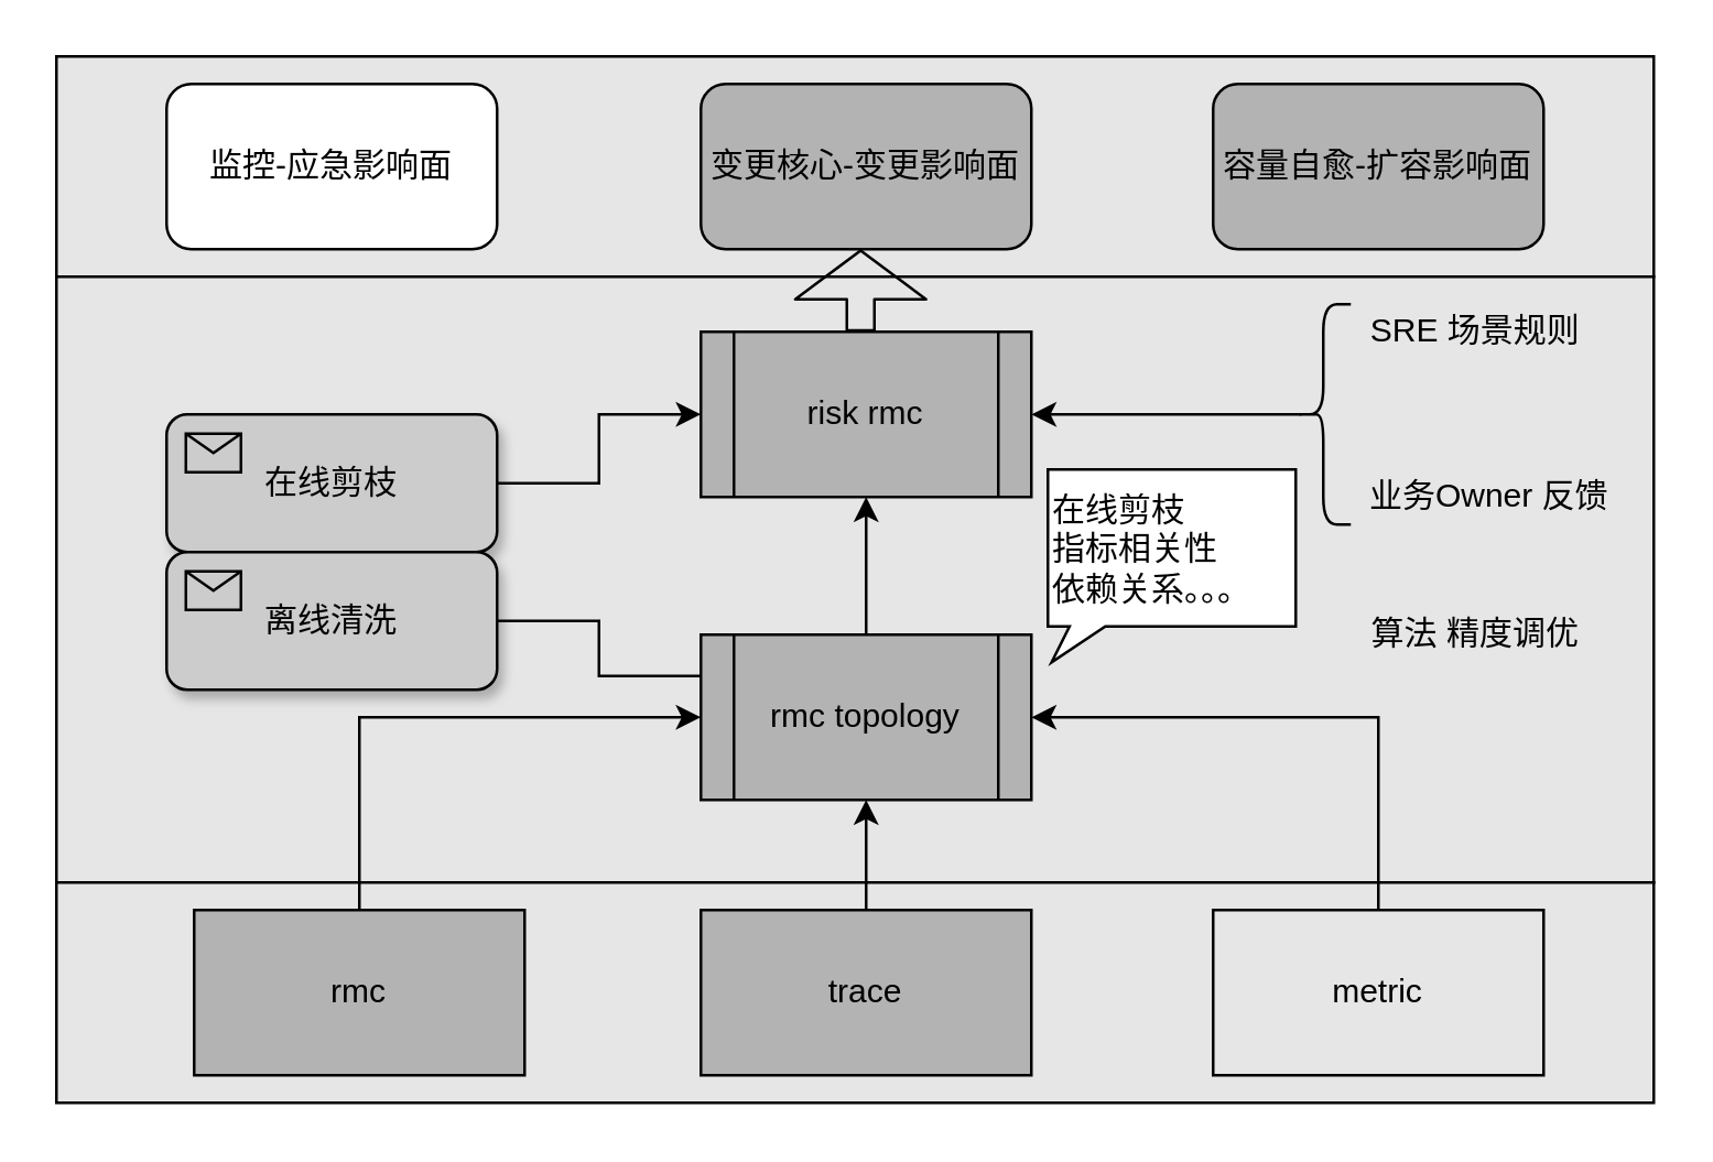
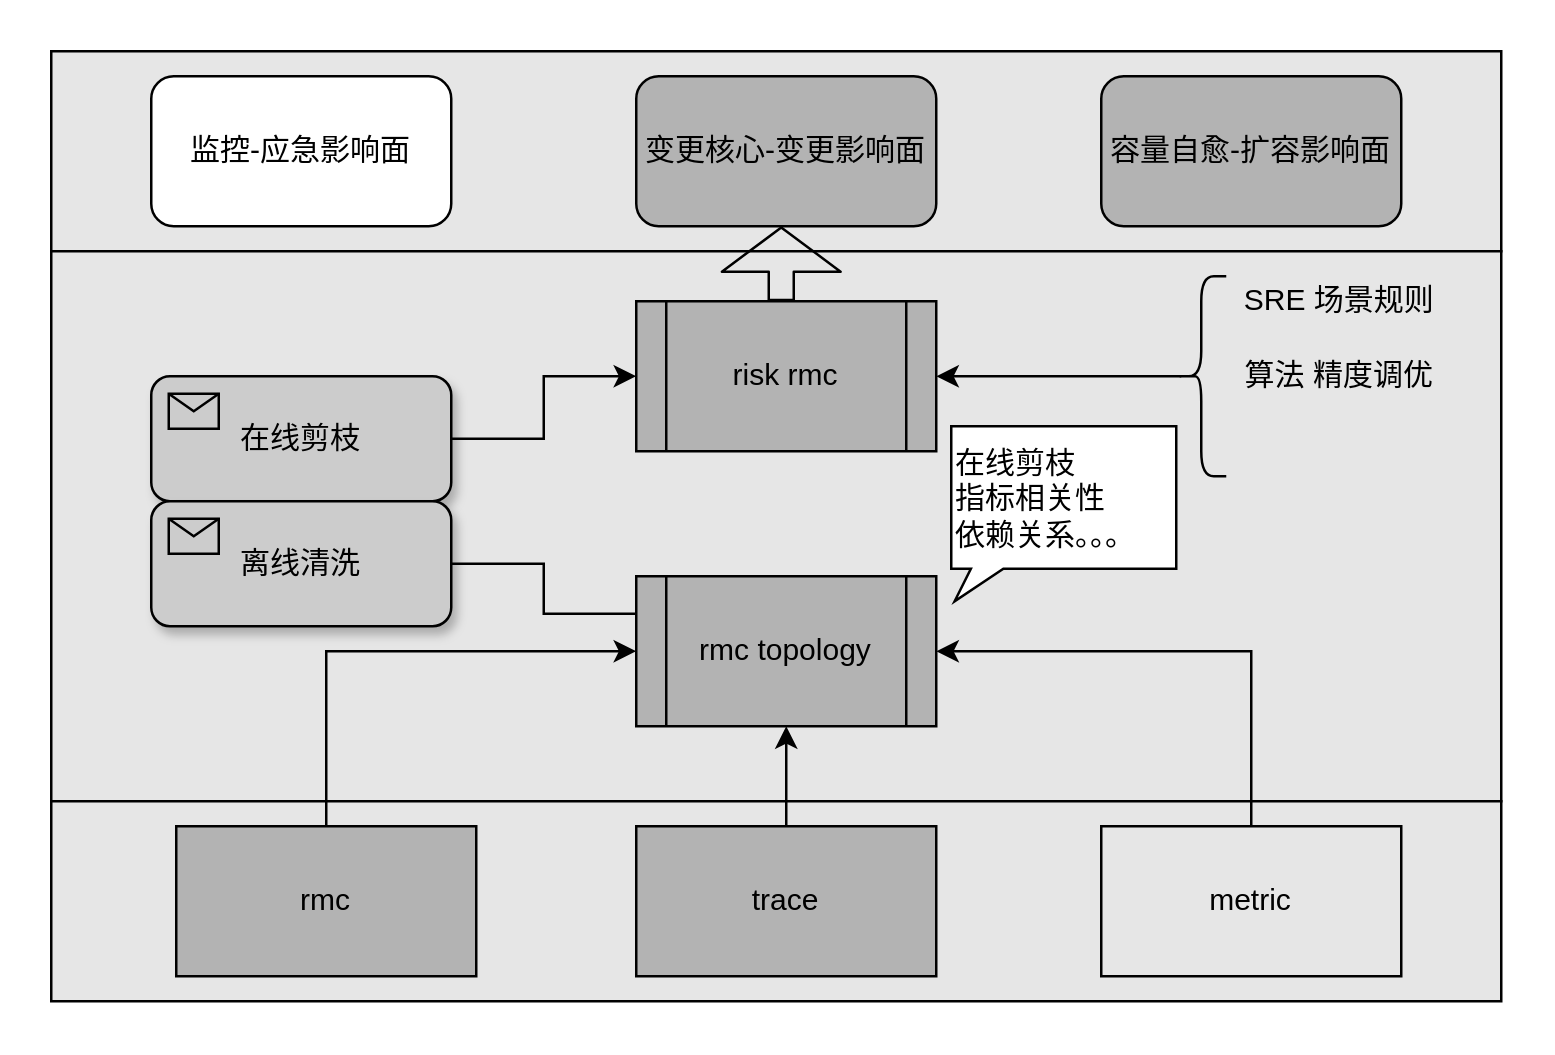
  <mxCell id="0" />
  <mxCell id="1" parent="0" />
  <mxCell id="2" value="" style="rounded=0;whiteSpace=wrap;html=1;fillColor=#E6E6E6;" vertex="1" parent="1"><mxGeometry x="20" y="20" width="580" height="80" as="geometry" /></mxCell>
  <mxCell id="3" value="" style="rounded=0;whiteSpace=wrap;html=1;fillColor=#E6E6E6;" vertex="1" parent="1"><mxGeometry x="20" y="100" width="580" height="220" as="geometry" /></mxCell>
  <mxCell id="4" value="" style="rounded=0;whiteSpace=wrap;html=1;fillColor=#E6E6E6;" vertex="1" parent="1"><mxGeometry x="20" y="320" width="580" height="80" as="geometry" /></mxCell>
  <mxCell id="5" value="risk rmc" style="shape=process;whiteSpace=wrap;html=1;backgroundOutline=1;fillColor=#B3B3B3;" vertex="1" parent="1"><mxGeometry x="254" y="120" width="120" height="60" as="geometry" /></mxCell>
- <mxCell id="6" style="edgeStyle=orthogonalEdgeStyle;rounded=0;orthogonalLoop=1;jettySize=auto;html=1;exitX=0.5;exitY=0;exitDx=0;exitDy=0;fillColor=#B3B3B3;" edge="1" parent="1" source="8" target="5"><mxGeometry relative="1" as="geometry" /></mxCell>
  <mxCell id="7" style="edgeStyle=orthogonalEdgeStyle;rounded=0;orthogonalLoop=1;jettySize=auto;html=1;exitX=0;exitY=0.25;exitDx=0;exitDy=0;entryX=1;entryY=0.5;entryDx=0;entryDy=0;fillColor=#B3B3B3;endArrow=none;" edge="1" parent="1" source="8" target="28"><mxGeometry relative="1" as="geometry" /></mxCell>
  <mxCell id="8" value="rmc topology" style="shape=process;whiteSpace=wrap;html=1;backgroundOutline=1;fillColor=#B3B3B3;" vertex="1" parent="1"><mxGeometry x="254" y="230" width="120" height="60" as="geometry" /></mxCell>
  <mxCell id="9" style="edgeStyle=orthogonalEdgeStyle;rounded=0;orthogonalLoop=1;jettySize=auto;html=1;exitX=0.5;exitY=0;exitDx=0;exitDy=0;entryX=0;entryY=0.5;entryDx=0;entryDy=0;" edge="1" parent="1" source="10" target="8"><mxGeometry relative="1" as="geometry" /></mxCell>
  <mxCell id="10" value="rmc" style="rounded=0;whiteSpace=wrap;html=1;fillColor=#B3B3B3;" vertex="1" parent="1"><mxGeometry x="70" y="330" width="120" height="60" as="geometry" /></mxCell>
  <mxCell id="11" style="edgeStyle=orthogonalEdgeStyle;rounded=0;orthogonalLoop=1;jettySize=auto;html=1;exitX=0.5;exitY=0;exitDx=0;exitDy=0;" edge="1" parent="1" source="12" target="8"><mxGeometry relative="1" as="geometry" /></mxCell>
  <mxCell id="12" value="trace" style="rounded=0;whiteSpace=wrap;html=1;fillColor=#B3B3B3;" vertex="1" parent="1"><mxGeometry x="254" y="330" width="120" height="60" as="geometry" /></mxCell>
  <mxCell id="13" style="edgeStyle=orthogonalEdgeStyle;rounded=0;orthogonalLoop=1;jettySize=auto;html=1;exitX=0.5;exitY=0;exitDx=0;exitDy=0;entryX=1;entryY=0.5;entryDx=0;entryDy=0;" edge="1" parent="1" source="14" target="8"><mxGeometry relative="1" as="geometry" /></mxCell>
  <mxCell id="14" value="metric" style="rounded=0;whiteSpace=wrap;html=1;fillColor=#e6e6e6;" vertex="1" parent="1"><mxGeometry x="440" y="330" width="120" height="60" as="geometry" /></mxCell>
  <mxCell id="15" value="监控-应急影响面" style="rounded=1;whiteSpace=wrap;html=1;fillColor=#ffffff;" vertex="1" parent="1"><mxGeometry x="60" y="30" width="120" height="60" as="geometry" /></mxCell>
  <mxCell id="16" value="变更核心-变更影响面" style="rounded=1;whiteSpace=wrap;html=1;fillColor=#B3B3B3;" vertex="1" parent="1"><mxGeometry x="254" y="30" width="120" height="60" as="geometry" /></mxCell>
  <mxCell id="17" value="容量自愈-扩容影响面" style="rounded=1;whiteSpace=wrap;html=1;fillColor=#B3B3B3;" vertex="1" parent="1"><mxGeometry x="440" y="30" width="120" height="60" as="geometry" /></mxCell>
  <mxCell id="18" value="SRE 场景规则" style="text;html=1;align=center;verticalAlign=middle;resizable=0;points=[];autosize=1;" vertex="1" parent="1"><mxGeometry x="490" y="110" width="90" height="20" as="geometry" /></mxCell>
- <mxCell id="19" value="算法 精度调优" style="text;html=1;align=center;verticalAlign=middle;resizable=0;points=[];autosize=1;" vertex="1" parent="1"><mxGeometry x="490" y="220" width="90" height="20" as="geometry" /></mxCell>
- <mxCell id="20" value="业务Owner 反馈" style="text;html=1;align=center;verticalAlign=middle;resizable=0;points=[];autosize=1;" vertex="1" parent="1"><mxGeometry x="490" y="170" width="100" height="20" as="geometry" /></mxCell>
+ <mxCell id="19" value="算法 精度调优" style="text;html=1;align=center;verticalAlign=middle;resizable=0;points=[];autosize=1;" vertex="1" parent="1"><mxGeometry x="490" y="140" width="90" height="20" as="geometry" /></mxCell>
  <mxCell id="21" value="在线剪枝&lt;br&gt;指标相关性&lt;br&gt;依赖关系。。。" style="whiteSpace=wrap;html=1;shape=mxgraph.basic.rectCallout;dx=14.35;dy=13;boundedLbl=1;align=left;" vertex="1" parent="1"><mxGeometry x="380" y="170" width="90" height="70" as="geometry" /></mxCell>
  <mxCell id="22" value="" style="shape=flexArrow;endArrow=classic;html=1;endWidth=36.471;endSize=5.553;" edge="1" parent="1"><mxGeometry width="50" height="50" relative="1" as="geometry"><mxPoint x="312" y="120" as="sourcePoint" /><mxPoint x="312" y="90" as="targetPoint" /></mxGeometry></mxCell>
  <mxCell id="23" style="edgeStyle=orthogonalEdgeStyle;rounded=0;orthogonalLoop=1;jettySize=auto;html=1;exitX=0.1;exitY=0.5;exitDx=0;exitDy=0;exitPerimeter=0;entryX=1;entryY=0.5;entryDx=0;entryDy=0;fillColor=#B3B3B3;" edge="1" parent="1" source="24" target="5"><mxGeometry relative="1" as="geometry" /></mxCell>
  <mxCell id="24" value="" style="shape=curlyBracket;whiteSpace=wrap;html=1;rounded=1;fillColor=#B3B3B3;" vertex="1" parent="1"><mxGeometry x="470" y="110" width="20" height="80" as="geometry" /></mxCell>
  <mxCell id="25" style="edgeStyle=orthogonalEdgeStyle;rounded=0;orthogonalLoop=1;jettySize=auto;html=1;exitX=1;exitY=0.5;exitDx=0;exitDy=0;entryX=0;entryY=0.5;entryDx=0;entryDy=0;fillColor=#B3B3B3;" edge="1" parent="1" source="26" target="5"><mxGeometry relative="1" as="geometry" /></mxCell>
  <mxCell id="26" value="&lt;span&gt;在线剪枝&lt;/span&gt;" style="html=1;whiteSpace=wrap;rounded=1;dropTarget=0;shadow=1;fillColor=#CCCCCC;" vertex="1" parent="1"><mxGeometry x="60" y="150" width="120" height="50" as="geometry" /></mxCell>
  <mxCell id="27" value="" style="html=1;shape=message;outlineConnect=0;fillColor=#CCCCCC;" vertex="1" parent="26"><mxGeometry width="20" height="14" relative="1" as="geometry"><mxPoint x="7" y="7" as="offset" /></mxGeometry></mxCell>
  <mxCell id="28" value="离线清洗" style="html=1;whiteSpace=wrap;rounded=1;dropTarget=0;shadow=1;fillColor=#CCCCCC;" vertex="1" parent="1"><mxGeometry x="60" y="200" width="120" height="50" as="geometry" /></mxCell>
  <mxCell id="29" value="" style="html=1;shape=message;outlineConnect=0;fillColor=#CCCCCC;" vertex="1" parent="28"><mxGeometry width="20" height="14" relative="1" as="geometry"><mxPoint x="7" y="7" as="offset" /></mxGeometry></mxCell>
